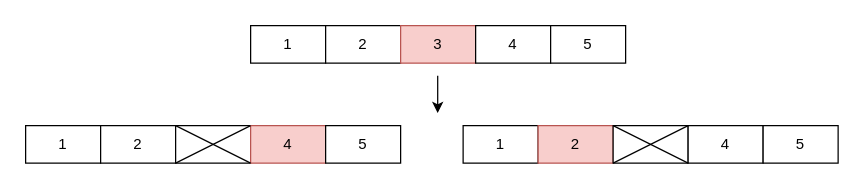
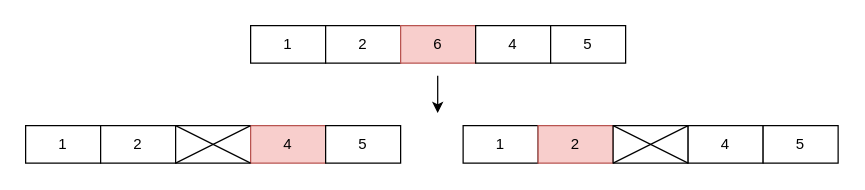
  <mxCell id="0" />
  <mxCell id="1" parent="0" />
  <mxCell id="2" value="1" style="rounded=0;whiteSpace=wrap;html=1;" vertex="1" parent="1"><mxGeometry x="200" y="20" width="60" height="30" as="geometry" /></mxCell>
  <mxCell id="3" value="2" style="rounded=0;whiteSpace=wrap;html=1;" vertex="1" parent="1"><mxGeometry x="260" y="20" width="60" height="30" as="geometry" /></mxCell>
- <mxCell id="4" value="3" style="rounded=0;whiteSpace=wrap;html=1;fillColor=#f8cecc;strokeColor=#b85450;" vertex="1" parent="1"><mxGeometry x="320" y="20" width="60" height="30" as="geometry" /></mxCell>
+ <mxCell id="4" value="6" style="rounded=0;whiteSpace=wrap;html=1;fillColor=#f8cecc;strokeColor=#b85450;" vertex="1" parent="1"><mxGeometry x="320" y="20" width="60" height="30" as="geometry" /></mxCell>
  <mxCell id="5" value="4" style="rounded=0;whiteSpace=wrap;html=1;" vertex="1" parent="1"><mxGeometry x="380" y="20" width="60" height="30" as="geometry" /></mxCell>
  <mxCell id="6" value="5" style="rounded=0;whiteSpace=wrap;html=1;" vertex="1" parent="1"><mxGeometry x="440" y="20" width="60" height="30" as="geometry" /></mxCell>
  <mxCell id="7" value="" style="endArrow=classic;html=1;" edge="1" parent="1"><mxGeometry width="50" height="50" relative="1" as="geometry"><mxPoint x="349.66" y="60" as="sourcePoint" /><mxPoint x="349.66" y="90" as="targetPoint" /></mxGeometry></mxCell>
  <mxCell id="8" value="1" style="rounded=0;whiteSpace=wrap;html=1;" vertex="1" parent="1"><mxGeometry x="20" y="100" width="60" height="30" as="geometry" /></mxCell>
  <mxCell id="9" value="2" style="rounded=0;whiteSpace=wrap;html=1;" vertex="1" parent="1"><mxGeometry x="80" y="100" width="60" height="30" as="geometry" /></mxCell>
  <mxCell id="10" value="" style="rounded=0;whiteSpace=wrap;html=1;fillColor=#FFFFFF;strokeColor=#000000;" vertex="1" parent="1"><mxGeometry x="140" y="100" width="60" height="30" as="geometry" /></mxCell>
  <mxCell id="11" value="4" style="rounded=0;whiteSpace=wrap;html=1;fillColor=#f8cecc;strokeColor=#b85450;" vertex="1" parent="1"><mxGeometry x="200" y="100" width="60" height="30" as="geometry" /></mxCell>
  <mxCell id="12" value="5" style="rounded=0;whiteSpace=wrap;html=1;" vertex="1" parent="1"><mxGeometry x="260" y="100" width="60" height="30" as="geometry" /></mxCell>
  <mxCell id="13" value="" style="endArrow=none;html=1;entryX=0;entryY=0;entryDx=0;entryDy=0;" edge="1" parent="1" target="11"><mxGeometry width="50" height="50" relative="1" as="geometry"><mxPoint x="140" y="130" as="sourcePoint" /><mxPoint x="190" y="80" as="targetPoint" /></mxGeometry></mxCell>
  <mxCell id="14" value="" style="endArrow=none;html=1;entryX=1;entryY=1;entryDx=0;entryDy=0;" edge="1" parent="1" target="10"><mxGeometry width="50" height="50" relative="1" as="geometry"><mxPoint x="140" y="100" as="sourcePoint" /><mxPoint x="200" y="70" as="targetPoint" /></mxGeometry></mxCell>
  <mxCell id="15" value="1" style="rounded=0;whiteSpace=wrap;html=1;" vertex="1" parent="1"><mxGeometry x="370" y="100" width="60" height="30" as="geometry" /></mxCell>
  <mxCell id="16" value="2" style="rounded=0;whiteSpace=wrap;html=1;fillColor=#f8cecc;strokeColor=#b85450;" vertex="1" parent="1"><mxGeometry x="430" y="100" width="60" height="30" as="geometry" /></mxCell>
  <mxCell id="17" value="" style="rounded=0;whiteSpace=wrap;html=1;fillColor=#FFFFFF;strokeColor=#000000;" vertex="1" parent="1"><mxGeometry x="490" y="100" width="60" height="30" as="geometry" /></mxCell>
  <mxCell id="18" value="4" style="rounded=0;whiteSpace=wrap;html=1;fillColor=#FFFFFF;strokeColor=#000000;" vertex="1" parent="1"><mxGeometry x="550" y="100" width="60" height="30" as="geometry" /></mxCell>
  <mxCell id="19" value="5" style="rounded=0;whiteSpace=wrap;html=1;" vertex="1" parent="1"><mxGeometry x="610" y="100" width="60" height="30" as="geometry" /></mxCell>
  <mxCell id="20" value="" style="endArrow=none;html=1;entryX=0;entryY=0;entryDx=0;entryDy=0;" edge="1" parent="1" target="18"><mxGeometry width="50" height="50" relative="1" as="geometry"><mxPoint x="490" y="130" as="sourcePoint" /><mxPoint x="540" y="80" as="targetPoint" /></mxGeometry></mxCell>
  <mxCell id="21" value="" style="endArrow=none;html=1;entryX=1;entryY=1;entryDx=0;entryDy=0;" edge="1" parent="1" target="17"><mxGeometry width="50" height="50" relative="1" as="geometry"><mxPoint x="490" y="100" as="sourcePoint" /><mxPoint x="550" y="70" as="targetPoint" /></mxGeometry></mxCell>
